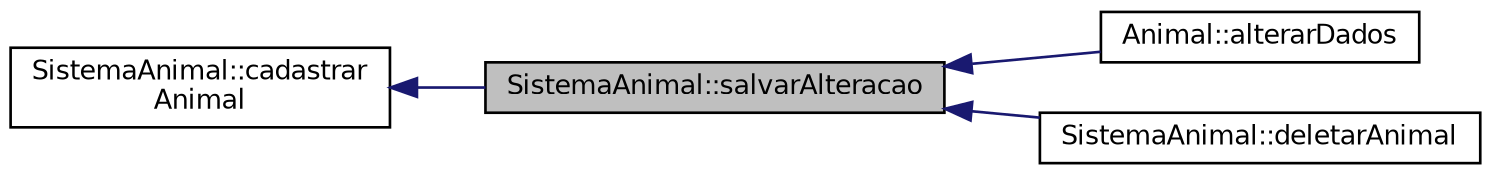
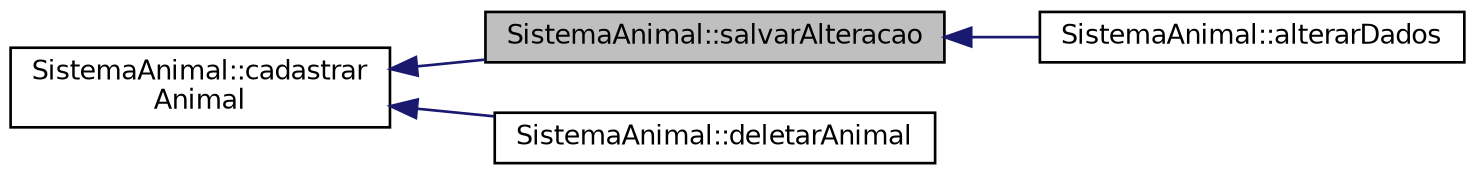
  digraph {
    rankdir=LR
    node [color=black fillcolor=white fontname=Helvetica fontsize=10 shape=record style=filled]
    edge [color=midnightblue dir=back fontname=Helvetica fontsize=10 labelfontname=Helvetica labelfontsize=10 style=solid]
    n1 [fillcolor=grey75 fontcolor=black height=0.2 label="SistemaAnimal::salvarAlteracao" width=0.4]
-   n2 [height=0.2 label="Animal::alterarDados" width=0.4]
+   n2 [height=0.2 label="SistemaAnimal::alterarDados" width=0.4]
    n3 [height=0.2 label="SistemaAnimal::deletarAnimal" width=0.4]
    n4 [height=0.2 label="SistemaAnimal::cadastrar\lAnimal" width=0.4]
    n1 -> n2
-   n1 -> n3
+   n4 -> n3
    n4 -> n1
  }
